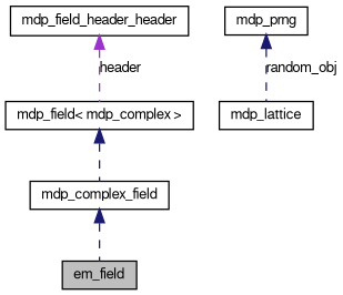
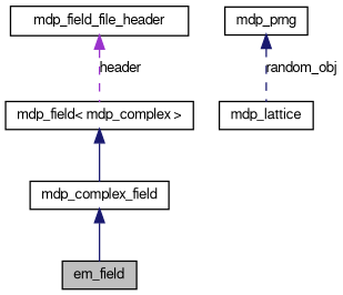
  digraph {
    node [color=black fillcolor=white fontname=FreeSans fontsize=10 shape=record style=filled]
    edge [color=midnightblue dir=back fontname=FreeSans fontsize=10 labelfontname=FreeSans labelfontsize=10 style=solid]
    n1 [fillcolor=grey75 fontcolor=black height=0.2 label=em_field width=0.4]
    n2 [height=0.2 label=mdp_complex_field width=0.4]
    n3 [height=0.2 label="mdp_field\< mdp_complex \>" width=0.4]
    n4 [height=0.2 label=mdp_lattice width=0.4]
    n5 [height=0.2 label=mdp_prng width=0.4]
-   n6 [height=0.2 label=mdp_field_header_header width=0.4]
-   n2 -> n1 [style=dashed]
-   n3 -> n2 [style=dashed]
+   n6 [height=0.2 label=mdp_field_file_header width=0.4]
+   n2 -> n1
+   n3 -> n2
    n5 -> n4 [label=random_obj style=dashed]
    n6 -> n3 [color=darkorchid3 label=header style=dashed]
  }
